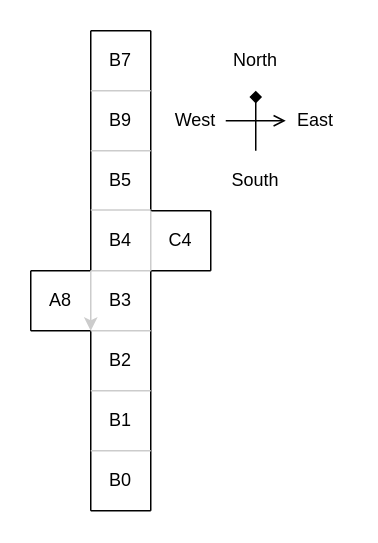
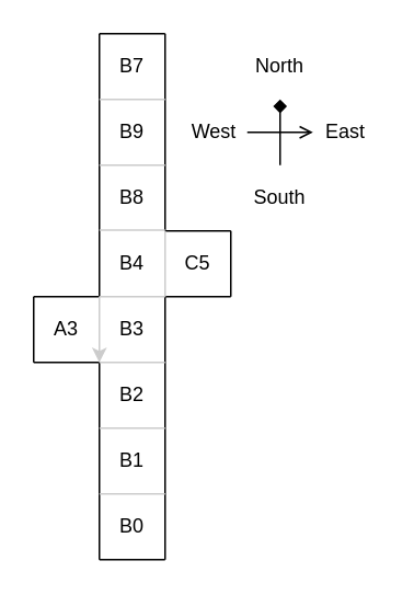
  <mxCell id="0" />
  <mxCell id="1" parent="0" />
  <mxCell id="2" value="" style="endArrow=none;html=1;rounded=0;" parent="1" edge="1"><mxGeometry width="50" height="50" relative="1" as="geometry"><mxPoint x="60" y="340" as="sourcePoint" /><mxPoint x="60" y="220" as="targetPoint" /></mxGeometry></mxCell>
  <mxCell id="3" value="" style="endArrow=none;html=1;rounded=0;" parent="1" edge="1"><mxGeometry width="50" height="50" relative="1" as="geometry"><mxPoint x="100" y="140" as="sourcePoint" /><mxPoint x="100" y="20" as="targetPoint" /></mxGeometry></mxCell>
  <mxCell id="4" value="" style="endArrow=none;html=1;rounded=0;" parent="1" edge="1"><mxGeometry width="50" height="50" relative="1" as="geometry"><mxPoint x="60" y="340" as="sourcePoint" /><mxPoint x="100" y="340" as="targetPoint" /></mxGeometry></mxCell>
  <mxCell id="5" value="" style="endArrow=none;html=1;rounded=0;" parent="1" edge="1"><mxGeometry width="50" height="50" relative="1" as="geometry"><mxPoint x="140" y="140" as="sourcePoint" /><mxPoint x="100" y="140" as="targetPoint" /></mxGeometry></mxCell>
  <mxCell id="6" value="" style="endArrow=none;html=1;rounded=0;" parent="1" edge="1"><mxGeometry width="50" height="50" relative="1" as="geometry"><mxPoint x="60" y="20" as="sourcePoint" /><mxPoint x="100" y="20" as="targetPoint" /></mxGeometry></mxCell>
  <mxCell id="7" value="" style="endArrow=none;html=1;rounded=0;" parent="1" edge="1"><mxGeometry width="50" height="50" relative="1" as="geometry"><mxPoint x="60" y="180" as="sourcePoint" /><mxPoint x="60" y="20" as="targetPoint" /></mxGeometry></mxCell>
  <mxCell id="8" value="" style="endArrow=none;html=1;rounded=0;" parent="1" edge="1"><mxGeometry width="50" height="50" relative="1" as="geometry"><mxPoint x="100" y="340" as="sourcePoint" /><mxPoint x="100" y="180" as="targetPoint" /></mxGeometry></mxCell>
  <mxCell id="9" value="" style="endArrow=none;html=1;rounded=0;" parent="1" edge="1"><mxGeometry width="50" height="50" relative="1" as="geometry"><mxPoint x="100" y="180" as="sourcePoint" /><mxPoint x="140" y="180" as="targetPoint" /></mxGeometry></mxCell>
  <mxCell id="10" value="" style="endArrow=none;html=1;rounded=0;" parent="1" edge="1"><mxGeometry width="50" height="50" relative="1" as="geometry"><mxPoint x="140" y="180" as="sourcePoint" /><mxPoint x="140" y="140" as="targetPoint" /></mxGeometry></mxCell>
  <mxCell id="11" value="" style="endArrow=none;html=1;rounded=0;" parent="1" edge="1"><mxGeometry width="50" height="50" relative="1" as="geometry"><mxPoint x="20" y="220" as="sourcePoint" /><mxPoint x="60" y="220" as="targetPoint" /></mxGeometry></mxCell>
  <mxCell id="12" value="" style="endArrow=none;html=1;rounded=0;" parent="1" edge="1"><mxGeometry width="50" height="50" relative="1" as="geometry"><mxPoint x="20" y="180" as="sourcePoint" /><mxPoint x="20" y="220" as="targetPoint" /></mxGeometry></mxCell>
  <mxCell id="13" value="" style="endArrow=none;html=1;rounded=0;" parent="1" edge="1"><mxGeometry width="50" height="50" relative="1" as="geometry"><mxPoint x="60" y="180" as="sourcePoint" /><mxPoint x="20" y="180" as="targetPoint" /></mxGeometry></mxCell>
- <mxCell id="14" value="A8" style="text;html=1;strokeColor=none;fillColor=none;align=center;verticalAlign=middle;whiteSpace=wrap;rounded=0;" parent="1" vertex="1"><mxGeometry x="20" y="180" width="40" height="40" as="geometry" /></mxCell>
+ <mxCell id="14" value="A3" style="text;html=1;strokeColor=none;fillColor=none;align=center;verticalAlign=middle;whiteSpace=wrap;rounded=0;" parent="1" vertex="1"><mxGeometry x="20" y="180" width="40" height="40" as="geometry" /></mxCell>
  <mxCell id="15" value="B7" style="text;html=1;strokeColor=none;fillColor=none;align=center;verticalAlign=middle;whiteSpace=wrap;rounded=0;" parent="1" vertex="1"><mxGeometry x="60" y="20" width="40" height="40" as="geometry" /></mxCell>
  <mxCell id="16" value="B9" style="text;html=1;strokeColor=none;fillColor=none;align=center;verticalAlign=middle;whiteSpace=wrap;rounded=0;" parent="1" vertex="1"><mxGeometry x="60" y="60" width="40" height="40" as="geometry" /></mxCell>
- <mxCell id="17" value="B5" style="text;html=1;strokeColor=none;fillColor=none;align=center;verticalAlign=middle;whiteSpace=wrap;rounded=0;" parent="1" vertex="1"><mxGeometry x="60" y="100" width="40" height="40" as="geometry" /></mxCell>
+ <mxCell id="17" value="B8" style="text;html=1;strokeColor=none;fillColor=none;align=center;verticalAlign=middle;whiteSpace=wrap;rounded=0;" parent="1" vertex="1"><mxGeometry x="60" y="100" width="40" height="40" as="geometry" /></mxCell>
  <mxCell id="18" value="B2" style="text;html=1;strokeColor=none;fillColor=none;align=center;verticalAlign=middle;whiteSpace=wrap;rounded=0;" parent="1" vertex="1"><mxGeometry x="60" y="220" width="40" height="40" as="geometry" /></mxCell>
  <mxCell id="19" value="B4" style="text;html=1;strokeColor=none;fillColor=none;align=center;verticalAlign=middle;whiteSpace=wrap;rounded=0;" parent="1" vertex="1"><mxGeometry x="60" y="140" width="40" height="40" as="geometry" /></mxCell>
  <mxCell id="20" value="B3" style="text;html=1;strokeColor=none;fillColor=none;align=center;verticalAlign=middle;whiteSpace=wrap;rounded=0;" parent="1" vertex="1"><mxGeometry x="60" y="180" width="40" height="40" as="geometry" /></mxCell>
- <mxCell id="21" value="C4" style="text;html=1;strokeColor=none;fillColor=none;align=center;verticalAlign=middle;whiteSpace=wrap;rounded=0;" parent="1" vertex="1"><mxGeometry x="100" y="140" width="40" height="40" as="geometry" /></mxCell>
+ <mxCell id="21" value="C5" style="text;html=1;strokeColor=none;fillColor=none;align=center;verticalAlign=middle;whiteSpace=wrap;rounded=0;" parent="1" vertex="1"><mxGeometry x="100" y="140" width="40" height="40" as="geometry" /></mxCell>
  <mxCell id="22" value="B1" style="text;html=1;strokeColor=none;fillColor=none;align=center;verticalAlign=middle;whiteSpace=wrap;rounded=0;" parent="1" vertex="1"><mxGeometry x="60" y="260" width="40" height="40" as="geometry" /></mxCell>
  <mxCell id="23" value="B0" style="text;html=1;strokeColor=none;fillColor=none;align=center;verticalAlign=middle;whiteSpace=wrap;rounded=0;" parent="1" vertex="1"><mxGeometry x="60" y="300" width="40" height="40" as="geometry" /></mxCell>
  <mxCell id="24" value="" style="endArrow=none;html=1;rounded=0;strokeColor=#CCCCCC;" parent="1" edge="1"><mxGeometry width="50" height="50" relative="1" as="geometry"><mxPoint x="60" y="60" as="sourcePoint" /><mxPoint x="100" y="60" as="targetPoint" /></mxGeometry></mxCell>
  <mxCell id="25" value="" style="endArrow=none;html=1;rounded=0;strokeColor=#CCCCCC;" parent="1" edge="1"><mxGeometry width="50" height="50" relative="1" as="geometry"><mxPoint x="60" y="100" as="sourcePoint" /><mxPoint x="100" y="100" as="targetPoint" /></mxGeometry></mxCell>
  <mxCell id="26" value="" style="endArrow=none;html=1;rounded=0;strokeColor=#CCCCCC;" parent="1" edge="1"><mxGeometry width="50" height="50" relative="1" as="geometry"><mxPoint x="60" y="139.43" as="sourcePoint" /><mxPoint x="100" y="139.43" as="targetPoint" /></mxGeometry></mxCell>
  <mxCell id="27" value="" style="endArrow=none;html=1;rounded=0;strokeColor=#CCCCCC;" parent="1" edge="1"><mxGeometry width="50" height="50" relative="1" as="geometry"><mxPoint x="60" y="180" as="sourcePoint" /><mxPoint x="100" y="180" as="targetPoint" /></mxGeometry></mxCell>
  <mxCell id="28" value="" style="endArrow=none;html=1;rounded=0;strokeColor=#CCCCCC;" parent="1" edge="1"><mxGeometry width="50" height="50" relative="1" as="geometry"><mxPoint x="60" y="220" as="sourcePoint" /><mxPoint x="100" y="220" as="targetPoint" /></mxGeometry></mxCell>
  <mxCell id="29" value="" style="endArrow=none;html=1;rounded=0;strokeColor=#CCCCCC;" parent="1" edge="1"><mxGeometry width="50" height="50" relative="1" as="geometry"><mxPoint x="60" y="260" as="sourcePoint" /><mxPoint x="100" y="260" as="targetPoint" /></mxGeometry></mxCell>
  <mxCell id="30" value="" style="endArrow=none;html=1;rounded=0;strokeColor=#CCCCCC;" parent="1" edge="1"><mxGeometry width="50" height="50" relative="1" as="geometry"><mxPoint x="60" y="300" as="sourcePoint" /><mxPoint x="100" y="300" as="targetPoint" /></mxGeometry></mxCell>
  <mxCell id="31" value="" style="endArrow=none;html=1;rounded=0;strokeColor=#CCCCCC;entryX=0;entryY=1;entryDx=0;entryDy=0;" parent="1" target="21" edge="1"><mxGeometry width="50" height="50" relative="1" as="geometry"><mxPoint x="100" y="140" as="sourcePoint" /><mxPoint x="330" y="250" as="targetPoint" /></mxGeometry></mxCell>
  <mxCell id="32" value="" style="endArrow=classic;html=1;rounded=0;strokeColor=#CCCCCC;exitX=0;exitY=0;exitDx=0;exitDy=0;entryX=0;entryY=0;entryDx=0;entryDy=0;" parent="1" source="20" target="18" edge="1"><mxGeometry width="50" height="50" relative="1" as="geometry"><mxPoint x="300" y="260" as="sourcePoint" /><mxPoint x="340" y="260" as="targetPoint" /></mxGeometry></mxCell>
  <mxCell id="33" value="" style="group" vertex="1" connectable="0" parent="1"><mxGeometry x="110" y="20" width="120" height="120" as="geometry" /></mxCell>
  <mxCell id="34" value="North" style="text;html=1;strokeColor=none;fillColor=none;align=center;verticalAlign=middle;whiteSpace=wrap;rounded=0;" vertex="1" parent="33"><mxGeometry x="40" width="40" height="40" as="geometry" /></mxCell>
  <mxCell id="35" value="East" style="text;html=1;strokeColor=none;fillColor=none;align=center;verticalAlign=middle;whiteSpace=wrap;rounded=0;autosize=1;" vertex="1" parent="33"><mxGeometry x="80" y="40" width="40" height="40" as="geometry" /></mxCell>
  <mxCell id="36" value="South" style="text;html=1;strokeColor=none;fillColor=none;align=center;verticalAlign=middle;whiteSpace=wrap;rounded=0;autosize=1;" vertex="1" parent="33"><mxGeometry x="40" y="80" width="40" height="40" as="geometry" /></mxCell>
  <mxCell id="37" value="West" style="text;html=1;strokeColor=none;fillColor=none;align=center;verticalAlign=middle;whiteSpace=wrap;rounded=0;" vertex="1" parent="33"><mxGeometry y="40" width="40" height="40" as="geometry" /></mxCell>
  <mxCell id="38" value="" style="endArrow=diamond;html=1;rounded=0;exitX=0.5;exitY=0;exitDx=0;exitDy=0;entryX=0.5;entryY=1;entryDx=0;entryDy=0;" edge="1" parent="33" source="36" target="34"><mxGeometry width="50" height="50" relative="1" as="geometry"><mxPoint x="40" y="110" as="sourcePoint" /><mxPoint x="90" y="60" as="targetPoint" /></mxGeometry></mxCell>
  <mxCell id="39" value="" style="endArrow=open;html=1;rounded=0;exitX=1;exitY=0.5;exitDx=0;exitDy=0;entryX=0;entryY=0.5;entryDx=0;entryDy=0;" edge="1" parent="33" source="37" target="35"><mxGeometry width="50" height="50" relative="1" as="geometry"><mxPoint x="-10" y="110" as="sourcePoint" /><mxPoint x="40" y="60" as="targetPoint" /></mxGeometry></mxCell>
